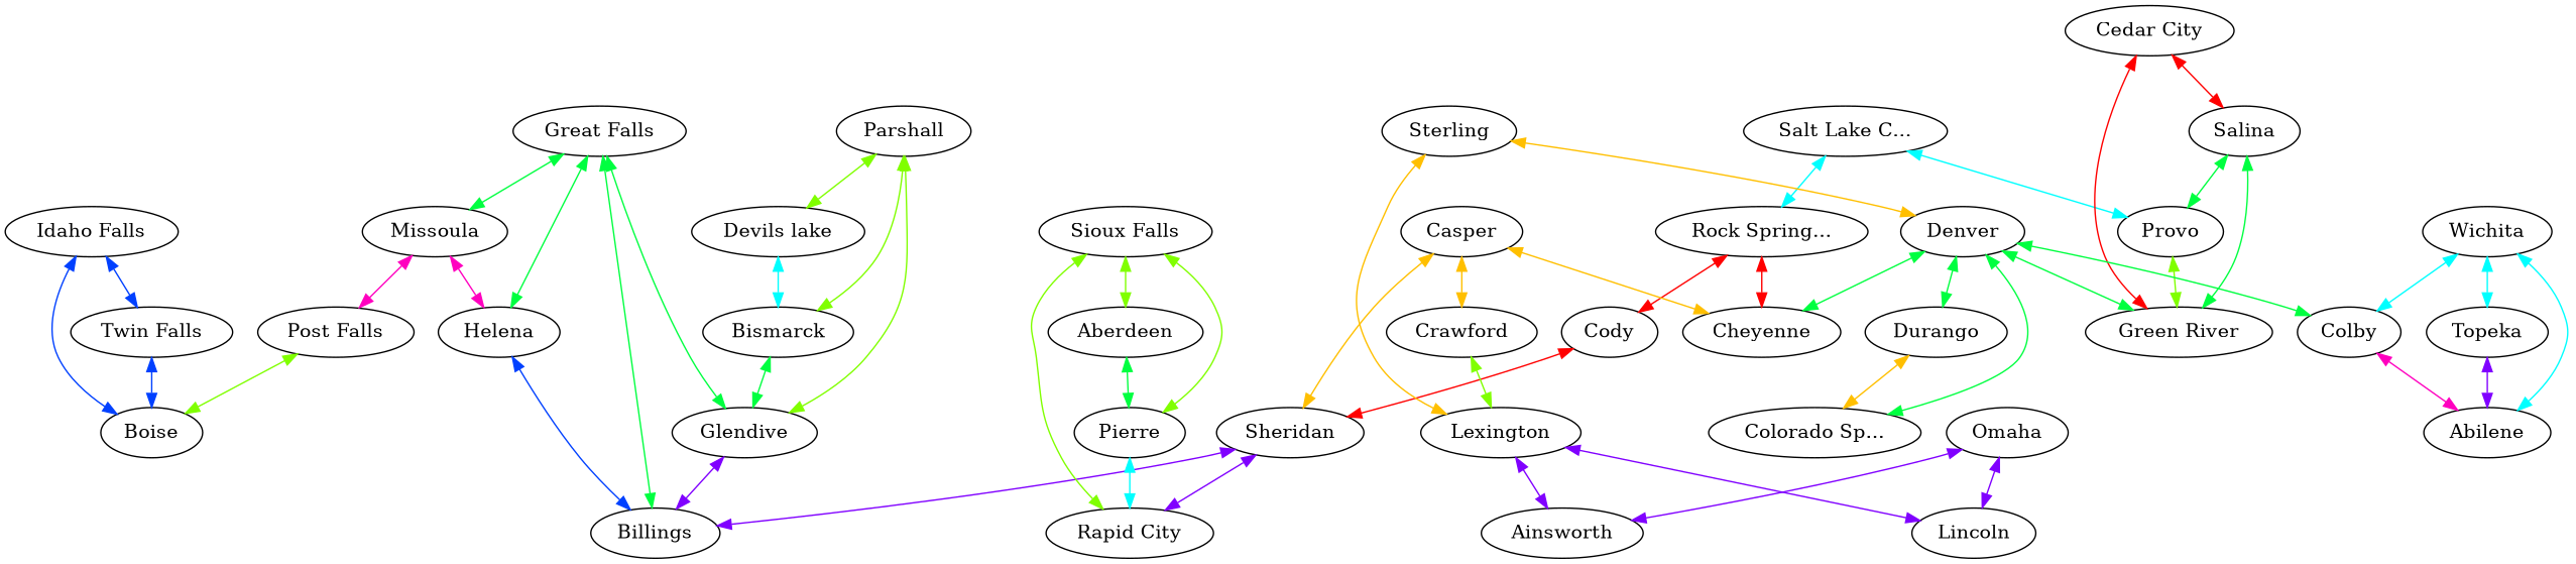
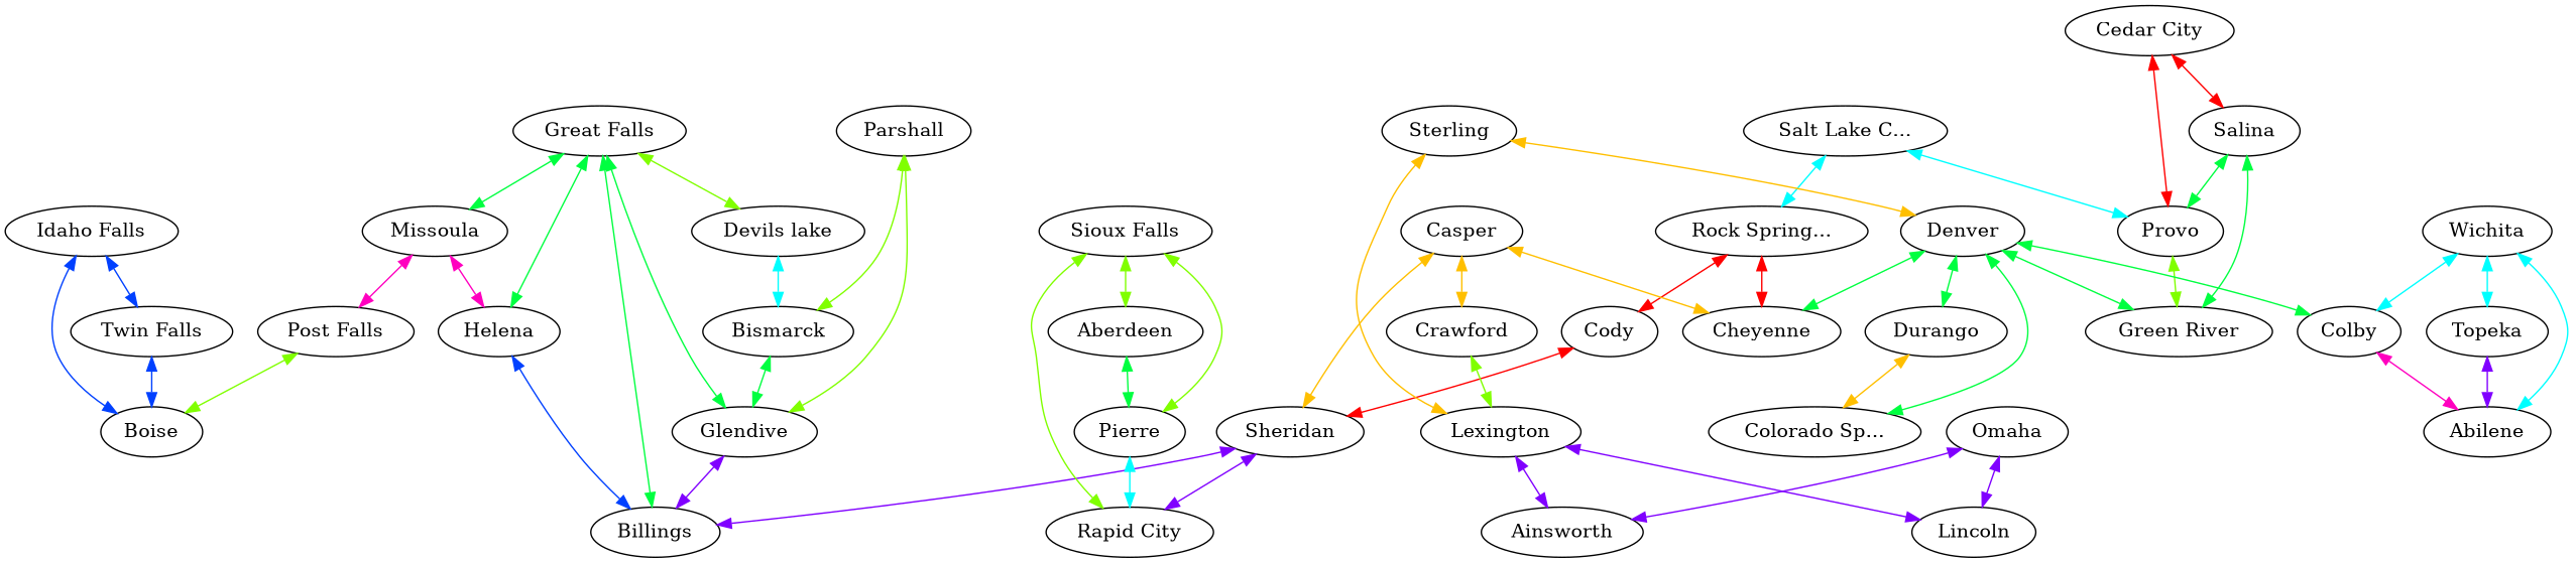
  graph {
    edge [color="0.375,1,1" dir=both]
    n1 [label="Post Falls"]
    n2 [label=Boise]
    n3 [label="Twin Falls"]
    n4 [label="Idaho Falls"]
    n5 [label="Salt Lake C..."]
    n6 [label=Provo]
    n7 [label="Rock Spring..."]
    n8 [label="Green River"]
    n9 [label=Cody]
    n10 [label=Cheyenne]
    n11 [label=Salina]
    n12 [label="Cedar City"]
    n13 [label=Missoula]
    n14 [label=Helena]
    n15 [label=Billings]
    n16 [label="Great Falls"]
    n17 [label=Glendive]
    n18 [label=Sheridan]
    n19 [label="Rapid City"]
    n20 [label=Casper]
    n21 [label=Crawford]
    n22 [label=Lexington]
    n23 [label=Durango]
    n24 [label="Colorado Sp..."]
    n25 [label=Denver]
    n26 [label=Colby]
    n27 [label=Abilene]
    n28 [label=Sterling]
    n29 [label=Ainsworth]
    n30 [label=Lincoln]
    n31 [label=Parshall]
    n32 [label="Devils lake"]
    n33 [label=Bismarck]
    n34 [label=Pierre]
    n35 [label=Aberdeen]
    n36 [label="Sioux Falls"]
    n37 [label=Omaha]
    n38 [label=Topeka]
    n39 [label=Wichita]
    n1 -- n2 [color="0.25,1,1"]
    n3 -- n2 [color="0.625,1,1"]
    n4 -- n2 [color="0.625,1,1"]
    n4 -- n3 [color="0.625,1,1"]
    n5 -- n6 [color="0.5,1,1"]
    n5 -- n7 [color="0.5,1,1"]
    n6 -- n8 [color="0.25,1,1"]
    n7 -- n9 [color="1,1,1"]
    n7 -- n10 [color="1,1,1"]
    n9 -- n18 [color="1,1,1"]
    n11 -- n6
    n11 -- n8
-   n12 -- n8 [color="1,1,1"]
+   n12 -- n6 [color="1,1,1"]
    n12 -- n11 [color="1,1,1"]
    n13 -- n1 [color="0.875,1,1"]
    n13 -- n14 [color="0.875,1,1"]
    n14 -- n15 [color="0.625,1,1"]
    n16 -- n13
    n16 -- n14
    n16 -- n15
    n16 -- n17
    n17 -- n15 [color="0.75,1,1"]
    n18 -- n15 [color="0.75,1,1"]
    n18 -- n19 [color="0.75,1,1"]
    n20 -- n10 [color="0.125,1,1"]
    n20 -- n18 [color="0.125,1,1"]
    n20 -- n21 [color="0.125,1,1"]
    n21 -- n22 [color="0.25,1,1"]
    n22 -- n29 [color="0.75,1,1"]
    n22 -- n30 [color="0.75,1,1"]
    n23 -- n24 [color="0.125,1,1"]
    n25 -- n8
    n25 -- n10
    n25 -- n23
    n25 -- n24
    n25 -- n26
    n26 -- n27 [color="0.875,1,1"]
    n28 -- n22 [color="0.125,1,1"]
    n28 -- n25 [color="0.125,1,1"]
    n31 -- n17 [color="0.25,1,1"]
-   n31 -- n32 [color="0.25,1,1"]
+   n16 -- n32 [color="0.25,1,1"]
    n31 -- n33 [color="0.25,1,1"]
    n32 -- n33 [color="0.5,1,1"]
    n33 -- n17
    n34 -- n19 [color="0.5,1,1"]
    n35 -- n34
    n36 -- n19 [color="0.25,1,1"]
    n36 -- n34 [color="0.25,1,1"]
    n36 -- n35 [color="0.25,1,1"]
    n37 -- n29 [color="0.75,1,1"]
    n37 -- n30 [color="0.75,1,1"]
    n38 -- n27 [color="0.75,1,1"]
    n39 -- n26 [color="0.5,1,1"]
    n39 -- n27 [color="0.5,1,1"]
    n39 -- n38 [color="0.5,1,1"]
  }
